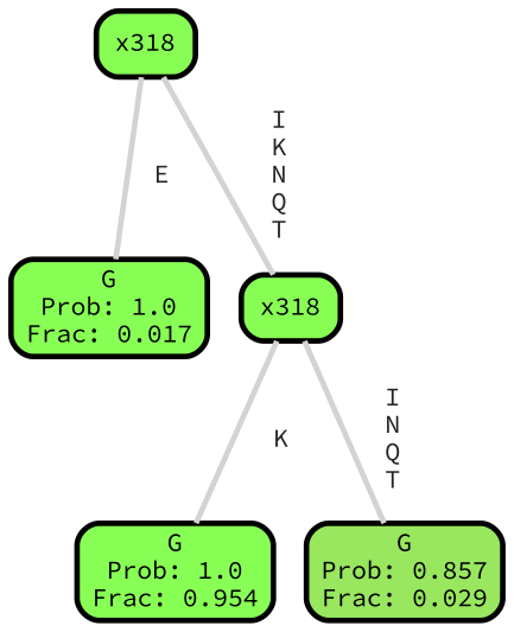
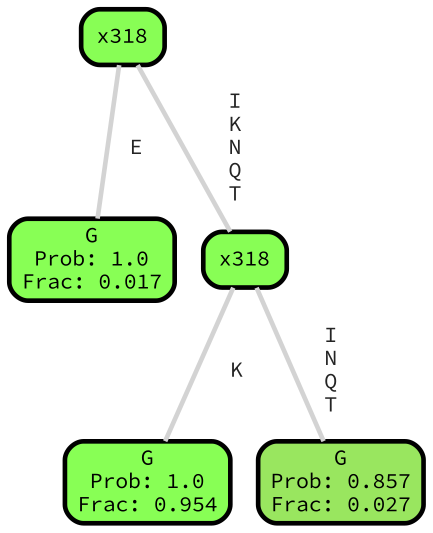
  graph {
    ranksep="0 equally"
    splines=straight
    fontname="Source Code Pro"
    node [color=black fillcolor="#88ff55" fontcolor=black fontname="Source Code Pro" penwidth=3 shape=box style="filled, rounded"]
    edge [color=lightgray fontcolor=grey14 fontname="Source Code Pro" fontweight=bold penwidth=3]
    n1 [label="G\nProb: 1.0\nFrac: 0.017"]
    n2 [fillcolor="#88fe55" label=x318]
    n3 [fillcolor="#88fe55" label=x318]
    n4 [label="G\nProb: 1.0\nFrac: 0.954"]
-   n5 [fillcolor="#99e65f" label="G\nProb: 0.857\nFrac: 0.029"]
+   n5 [fillcolor="#99e65f" label="G\nProb: 0.857\nFrac: 0.027"]
    subgraph sub_1 {
      rank=same
    }
    n2 -- n1 [label=" E"]
    n2 -- n3 [label=" I\n K\n N\n Q\n T"]
    n3 -- n4 [label=" K"]
    n3 -- n5 [label=" I\n N\n Q\n T"]
  }
